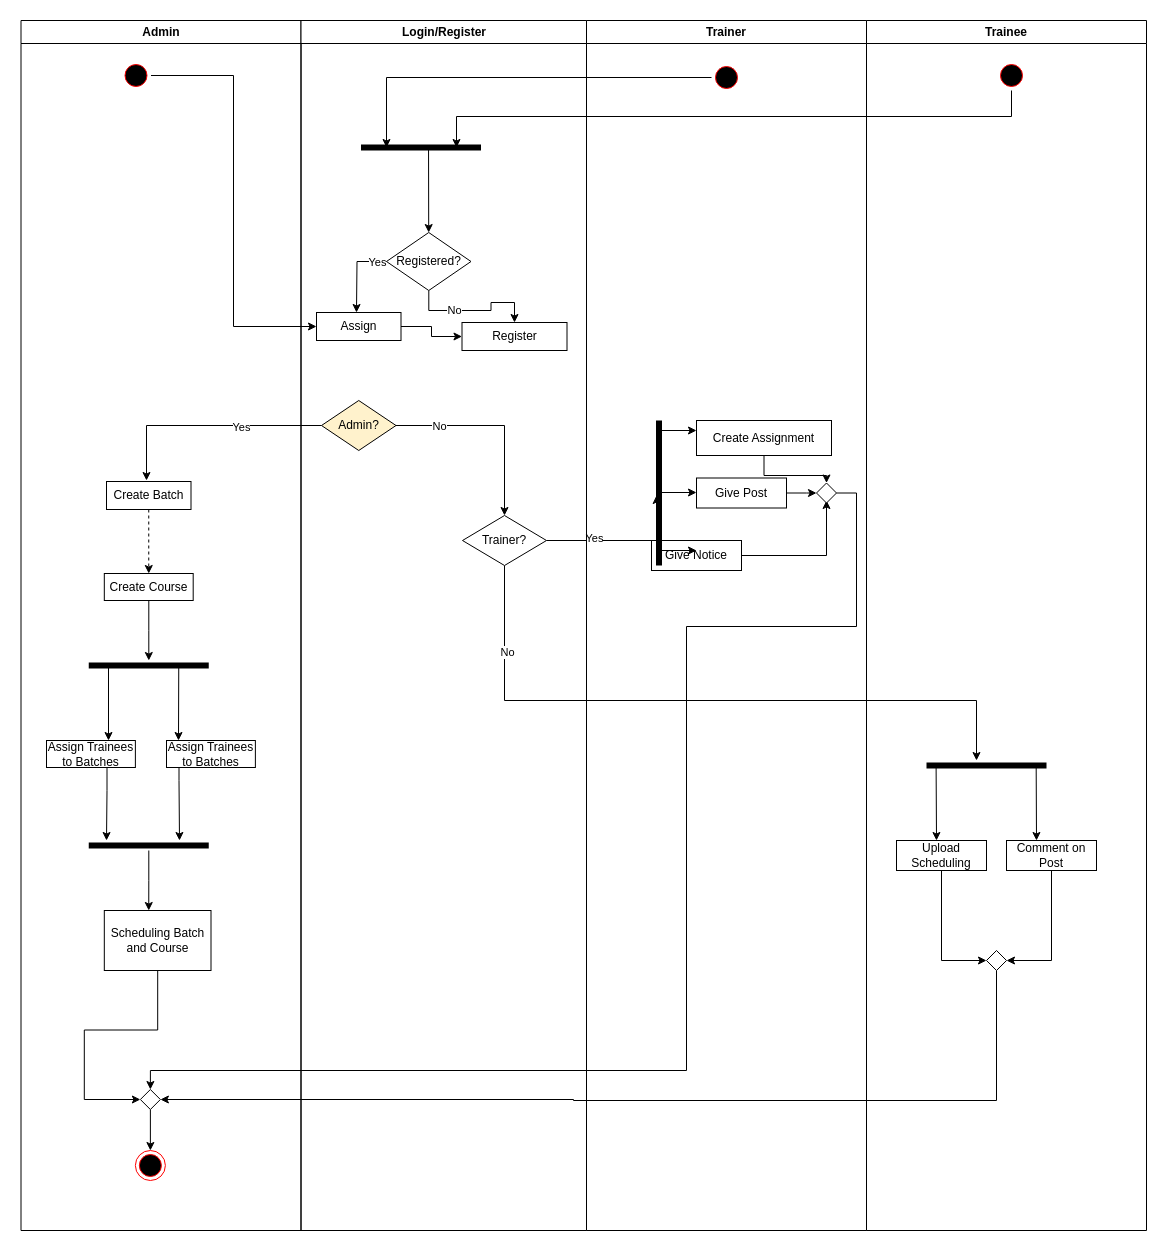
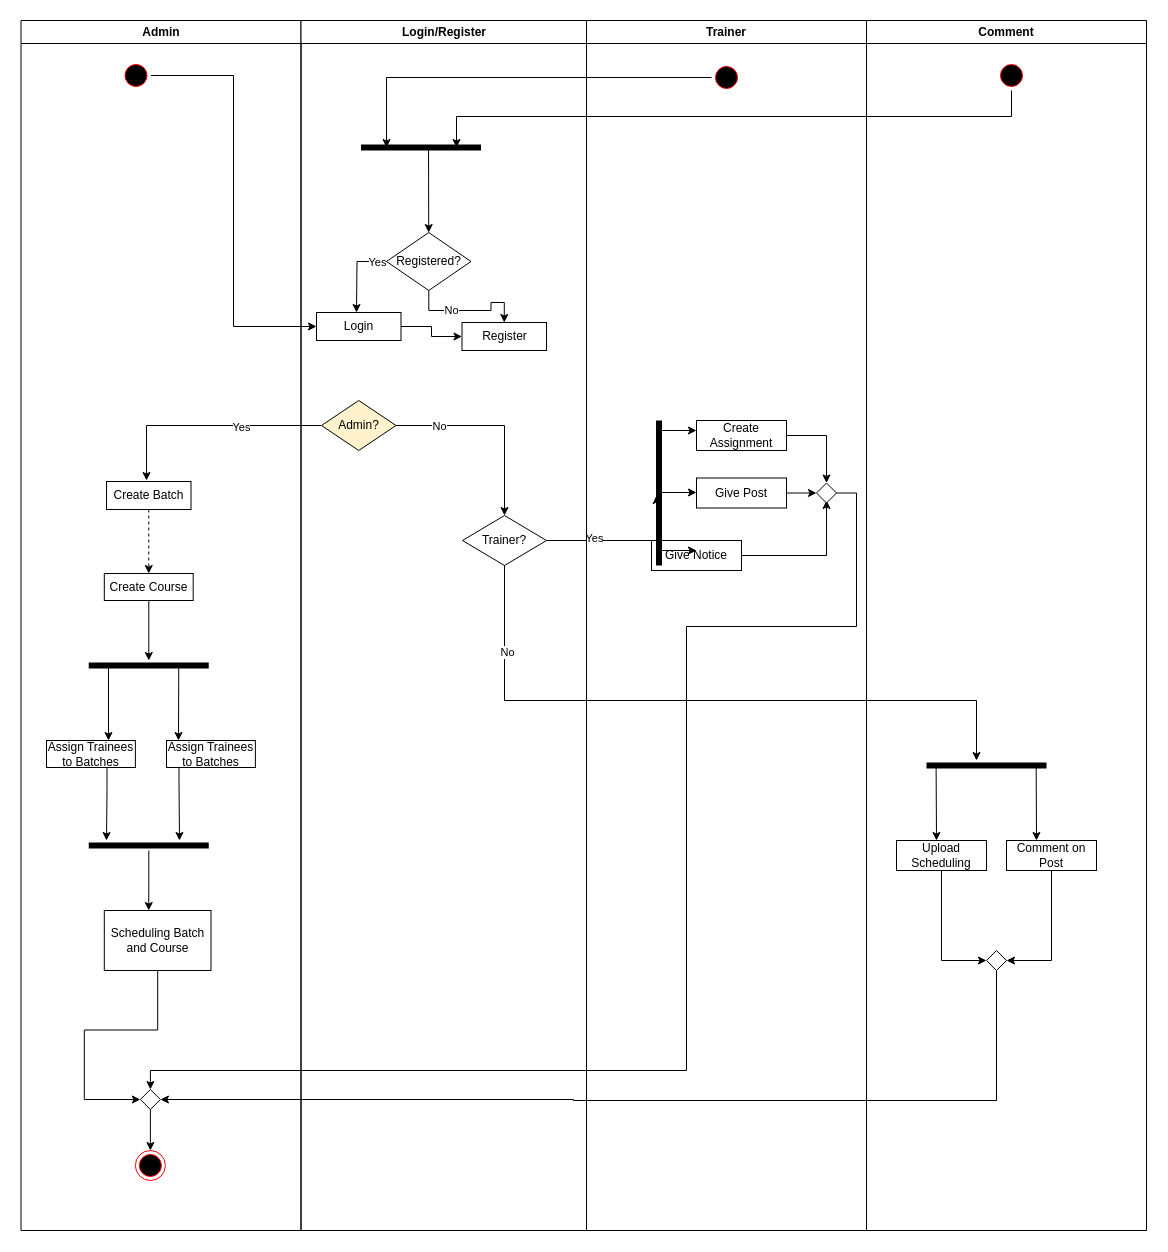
  <mxCell id="0" />
  <mxCell id="1" parent="0" />
  <mxCell id="2" value="Admin" style="swimlane;whiteSpace=wrap" vertex="1" parent="1"><mxGeometry x="20.5" y="20" width="280" height="1210" as="geometry" /></mxCell>
  <mxCell id="3" value="" style="ellipse;shape=startState;fillColor=#000000;strokeColor=#ff0000;" vertex="1" parent="2"><mxGeometry x="100" y="40" width="30" height="30" as="geometry" /></mxCell>
  <mxCell id="4" value="" style="edgeStyle=orthogonalEdgeStyle;rounded=0;orthogonalLoop=1;jettySize=auto;html=1;dashed=1;" edge="1" parent="2" source="5" target="7"><mxGeometry relative="1" as="geometry" /></mxCell>
  <mxCell id="5" value="Create Batch" style="whiteSpace=wrap;html=1;fillColor=none;strokeColor=#000000;" vertex="1" parent="2"><mxGeometry x="85.5" y="461" width="84.5" height="28" as="geometry" /></mxCell>
  <mxCell id="6" style="edgeStyle=orthogonalEdgeStyle;rounded=0;orthogonalLoop=1;jettySize=auto;html=1;" edge="1" parent="2" source="7" target="8"><mxGeometry relative="1" as="geometry" /></mxCell>
  <mxCell id="7" value="Create Course" style="whiteSpace=wrap;html=1;fillColor=none;strokeColor=#000000;" vertex="1" parent="2"><mxGeometry x="83.31" y="553" width="88.88" height="27" as="geometry" /></mxCell>
  <mxCell id="8" value="" style="shape=line;html=1;strokeWidth=6;strokeColor=#000000;" vertex="1" parent="2"><mxGeometry x="67.75" y="640" width="120" height="10" as="geometry" /></mxCell>
  <mxCell id="9" value="" style="endArrow=classic;html=1;rounded=0;" edge="1" parent="2"><mxGeometry width="50" height="50" relative="1" as="geometry"><mxPoint x="87.5" y="645" as="sourcePoint" /><mxPoint x="87.5" y="720" as="targetPoint" /></mxGeometry></mxCell>
  <mxCell id="10" value="" style="endArrow=classic;html=1;rounded=0;exitX=0.75;exitY=0.5;exitDx=0;exitDy=0;exitPerimeter=0;" edge="1" parent="2" source="8"><mxGeometry width="50" height="50" relative="1" as="geometry"><mxPoint x="155.5" y="650" as="sourcePoint" /><mxPoint x="157.5" y="720" as="targetPoint" /></mxGeometry></mxCell>
  <mxCell id="11" style="edgeStyle=orthogonalEdgeStyle;rounded=0;orthogonalLoop=1;jettySize=auto;html=1;entryX=0.148;entryY=0;entryDx=0;entryDy=0;entryPerimeter=0;" edge="1" parent="2" source="12" target="16"><mxGeometry relative="1" as="geometry"><Array as="points"><mxPoint x="86" y="770" /><mxPoint x="86" y="770" /></Array></mxGeometry></mxCell>
  <mxCell id="12" value="Assign Trainees to Batches" style="whiteSpace=wrap;html=1;fillColor=none;strokeColor=#000000;" vertex="1" parent="2"><mxGeometry x="25.5" y="720" width="88.88" height="27" as="geometry" /></mxCell>
  <mxCell id="13" style="edgeStyle=orthogonalEdgeStyle;rounded=0;orthogonalLoop=1;jettySize=auto;html=1;" edge="1" parent="2" source="14"><mxGeometry relative="1" as="geometry"><mxPoint x="158.5" y="820" as="targetPoint" /><Array as="points"><mxPoint x="158" y="760" /><mxPoint x="158" y="760" /></Array></mxGeometry></mxCell>
  <mxCell id="14" value="Assign Trainees to Batches" style="whiteSpace=wrap;html=1;fillColor=none;strokeColor=#000000;" vertex="1" parent="2"><mxGeometry x="145.5" y="720" width="88.88" height="27" as="geometry" /></mxCell>
  <mxCell id="15" style="edgeStyle=orthogonalEdgeStyle;rounded=0;orthogonalLoop=1;jettySize=auto;html=1;" edge="1" parent="2" source="16"><mxGeometry relative="1" as="geometry"><mxPoint x="127.75" y="890" as="targetPoint" /></mxGeometry></mxCell>
  <mxCell id="16" value="" style="shape=line;html=1;strokeWidth=6;strokeColor=#000000;" vertex="1" parent="2"><mxGeometry x="67.75" y="820" width="120" height="10" as="geometry" /></mxCell>
  <mxCell id="17" style="edgeStyle=orthogonalEdgeStyle;rounded=0;orthogonalLoop=1;jettySize=auto;html=1;entryX=0;entryY=0.5;entryDx=0;entryDy=0;" edge="1" parent="2" source="18" target="21"><mxGeometry relative="1" as="geometry" /></mxCell>
  <mxCell id="18" value="Scheduling Batch and Course" style="whiteSpace=wrap;html=1;fillColor=none;strokeColor=#000000;" vertex="1" parent="2"><mxGeometry x="83.31" y="890" width="106.69" height="60" as="geometry" /></mxCell>
  <mxCell id="19" value="" style="ellipse;shape=endState;fillColor=#000000;strokeColor=#ff0000" vertex="1" parent="2"><mxGeometry x="114.38" y="1130" width="30" height="30" as="geometry" /></mxCell>
  <mxCell id="20" style="edgeStyle=orthogonalEdgeStyle;rounded=0;orthogonalLoop=1;jettySize=auto;html=1;entryX=0.5;entryY=0;entryDx=0;entryDy=0;" edge="1" parent="2" source="21" target="19"><mxGeometry relative="1" as="geometry" /></mxCell>
  <mxCell id="21" value="" style="rhombus;whiteSpace=wrap;html=1;" vertex="1" parent="2"><mxGeometry x="119.38" y="1069" width="20" height="20" as="geometry" /></mxCell>
  <mxCell id="22" value="Login/Register" style="swimlane;whiteSpace=wrap" vertex="1" parent="1"><mxGeometry x="300.5" y="20" width="285.5" height="1210" as="geometry" /></mxCell>
- <mxCell id="23" value="Register" style="whiteSpace=wrap;html=1;fillColor=none;strokeColor=#000000;" vertex="1" parent="22"><mxGeometry x="161" y="302" width="105" height="28" as="geometry" /></mxCell>
+ <mxCell id="23" value="Register" style="whiteSpace=wrap;html=1;fillColor=none;strokeColor=#000000;" vertex="1" parent="22"><mxGeometry x="161" y="302" width="84.5" height="28" as="geometry" /></mxCell>
  <mxCell id="24" style="edgeStyle=orthogonalEdgeStyle;rounded=0;orthogonalLoop=1;jettySize=auto;html=1;" edge="1" parent="22" source="28"><mxGeometry relative="1" as="geometry"><mxPoint x="55.5" y="292" as="targetPoint" /></mxGeometry></mxCell>
  <mxCell id="25" value="Yes" style="edgeLabel;html=1;align=center;verticalAlign=middle;resizable=0;points=[];" connectable="0" vertex="1" parent="24"><mxGeometry x="-0.757" relative="1" as="geometry"><mxPoint as="offset" /></mxGeometry></mxCell>
  <mxCell id="26" style="edgeStyle=orthogonalEdgeStyle;rounded=0;orthogonalLoop=1;jettySize=auto;html=1;entryX=0.5;entryY=0;entryDx=0;entryDy=0;" edge="1" parent="22" source="28" target="23"><mxGeometry relative="1" as="geometry" /></mxCell>
  <mxCell id="27" value="No" style="edgeLabel;html=1;align=center;verticalAlign=middle;resizable=0;points=[];" connectable="0" vertex="1" parent="26"><mxGeometry x="-0.324" y="1" relative="1" as="geometry"><mxPoint as="offset" /></mxGeometry></mxCell>
  <mxCell id="28" value="Registered?" style="rhombus;whiteSpace=wrap;html=1;" vertex="1" parent="22"><mxGeometry x="85.5" y="212" width="84.5" height="58" as="geometry" /></mxCell>
  <mxCell id="29" value="" style="shape=line;html=1;strokeWidth=6;strokeColor=#000000;" vertex="1" parent="22"><mxGeometry x="60" y="122" width="120" height="10" as="geometry" /></mxCell>
  <mxCell id="30" style="edgeStyle=orthogonalEdgeStyle;rounded=0;orthogonalLoop=1;jettySize=auto;html=1;" edge="1" parent="22" source="31" target="23"><mxGeometry relative="1" as="geometry" /></mxCell>
- <mxCell id="31" value="Assign" style="whiteSpace=wrap;html=1;fillColor=none;strokeColor=#000000;" vertex="1" parent="22"><mxGeometry x="15.5" y="292" width="84.5" height="28" as="geometry" /></mxCell>
+ <mxCell id="31" value="Login" style="whiteSpace=wrap;html=1;fillColor=none;strokeColor=#000000;" vertex="1" parent="22"><mxGeometry x="15.5" y="292" width="84.5" height="28" as="geometry" /></mxCell>
  <mxCell id="32" style="edgeStyle=orthogonalEdgeStyle;rounded=0;orthogonalLoop=1;jettySize=auto;html=1;" edge="1" parent="22" source="36"><mxGeometry relative="1" as="geometry"><mxPoint x="-154.5" y="460" as="targetPoint" /><Array as="points"><mxPoint x="-154" y="405" /><mxPoint x="-154" y="460" /></Array></mxGeometry></mxCell>
  <mxCell id="33" value="Yes" style="edgeLabel;html=1;align=center;verticalAlign=middle;resizable=0;points=[];" connectable="0" vertex="1" parent="32"><mxGeometry x="-0.293" y="1" relative="1" as="geometry"><mxPoint as="offset" /></mxGeometry></mxCell>
  <mxCell id="34" style="edgeStyle=orthogonalEdgeStyle;rounded=0;orthogonalLoop=1;jettySize=auto;html=1;entryX=0.5;entryY=0;entryDx=0;entryDy=0;" edge="1" parent="22" source="36" target="41"><mxGeometry relative="1" as="geometry"><mxPoint x="205.5" y="440" as="targetPoint" /></mxGeometry></mxCell>
  <mxCell id="35" value="No" style="edgeLabel;html=1;align=center;verticalAlign=middle;resizable=0;points=[];" connectable="0" vertex="1" parent="34"><mxGeometry x="-0.564" relative="1" as="geometry"><mxPoint as="offset" /></mxGeometry></mxCell>
  <mxCell id="36" value="Admin?" style="rhombus;whiteSpace=wrap;html=1;fillColor=#fff2cc;" vertex="1" parent="22"><mxGeometry x="20.5" y="380" width="74.5" height="50" as="geometry" /></mxCell>
  <mxCell id="37" style="edgeStyle=orthogonalEdgeStyle;rounded=0;orthogonalLoop=1;jettySize=auto;html=1;" edge="1" parent="22" source="41"><mxGeometry relative="1" as="geometry"><mxPoint x="355.5" y="475" as="targetPoint" /></mxGeometry></mxCell>
  <mxCell id="38" value="Yes" style="edgeLabel;html=1;align=center;verticalAlign=middle;resizable=0;points=[];" connectable="0" vertex="1" parent="37"><mxGeometry x="-0.39" y="3" relative="1" as="geometry"><mxPoint as="offset" /></mxGeometry></mxCell>
  <mxCell id="39" style="edgeStyle=orthogonalEdgeStyle;rounded=0;orthogonalLoop=1;jettySize=auto;html=1;" edge="1" parent="22" source="41"><mxGeometry relative="1" as="geometry"><mxPoint x="675.5" y="740" as="targetPoint" /><Array as="points"><mxPoint x="204" y="680" /><mxPoint x="676" y="680" /></Array></mxGeometry></mxCell>
  <mxCell id="40" value="No" style="edgeLabel;html=1;align=center;verticalAlign=middle;resizable=0;points=[];" connectable="0" vertex="1" parent="39"><mxGeometry x="-0.742" y="2" relative="1" as="geometry"><mxPoint as="offset" /></mxGeometry></mxCell>
  <mxCell id="41" value="Trainer?" style="rhombus;whiteSpace=wrap;html=1;" vertex="1" parent="22"><mxGeometry x="161.5" y="495" width="84" height="50" as="geometry" /></mxCell>
  <mxCell id="42" value="" style="endArrow=classic;html=1;rounded=0;exitX=0.563;exitY=0.7;exitDx=0;exitDy=0;exitPerimeter=0;" edge="1" parent="22" source="29" target="28"><mxGeometry width="50" height="50" relative="1" as="geometry"><mxPoint x="115.5" y="130" as="sourcePoint" /><mxPoint x="275.5" y="310" as="targetPoint" /></mxGeometry></mxCell>
  <mxCell id="43" value="Trainer" style="swimlane;whiteSpace=wrap" vertex="1" parent="1"><mxGeometry x="586" y="20" width="280" height="1210" as="geometry" /></mxCell>
  <mxCell id="44" value="" style="ellipse;shape=startState;fillColor=#000000;strokeColor=#ff0000;" vertex="1" parent="43"><mxGeometry x="125" y="42" width="30" height="30" as="geometry" /></mxCell>
  <mxCell id="45" value="" style="shape=line;html=1;strokeWidth=6;strokeColor=#000000;rotation=-90;" vertex="1" parent="43"><mxGeometry y="467.5" width="145" height="10" as="geometry" /></mxCell>
  <mxCell id="46" value="" style="endArrow=classic;html=1;rounded=0;" edge="1" parent="43"><mxGeometry width="50" height="50" relative="1" as="geometry"><mxPoint x="70" y="410" as="sourcePoint" /><mxPoint x="110" y="410" as="targetPoint" /></mxGeometry></mxCell>
  <mxCell id="47" value="" style="endArrow=classic;html=1;rounded=0;" edge="1" parent="43"><mxGeometry width="50" height="50" relative="1" as="geometry"><mxPoint x="70" y="472" as="sourcePoint" /><mxPoint x="110" y="472" as="targetPoint" /></mxGeometry></mxCell>
  <mxCell id="48" value="" style="endArrow=classic;html=1;rounded=0;" edge="1" parent="43"><mxGeometry width="50" height="50" relative="1" as="geometry"><mxPoint x="70" y="530" as="sourcePoint" /><mxPoint x="110" y="530" as="targetPoint" /></mxGeometry></mxCell>
  <mxCell id="49" style="edgeStyle=orthogonalEdgeStyle;rounded=0;orthogonalLoop=1;jettySize=auto;html=1;entryX=0.5;entryY=0;entryDx=0;entryDy=0;" edge="1" parent="43" source="50" target="55"><mxGeometry relative="1" as="geometry"><mxPoint x="240" y="460" as="targetPoint" /></mxGeometry></mxCell>
- <mxCell id="50" value="Create Assignment" style="whiteSpace=wrap;html=1;fillColor=none;strokeColor=#000000;" vertex="1" parent="43"><mxGeometry x="110" y="400" width="135" height="35" as="geometry" /></mxCell>
+ <mxCell id="50" value="Create Assignment" style="whiteSpace=wrap;html=1;fillColor=none;strokeColor=#000000;" vertex="1" parent="43"><mxGeometry x="110" y="400" width="90" height="30" as="geometry" /></mxCell>
  <mxCell id="51" style="edgeStyle=orthogonalEdgeStyle;rounded=0;orthogonalLoop=1;jettySize=auto;html=1;" edge="1" parent="43" source="52"><mxGeometry relative="1" as="geometry"><mxPoint x="230" y="472.5" as="targetPoint" /></mxGeometry></mxCell>
  <mxCell id="52" value="Give Post" style="whiteSpace=wrap;html=1;fillColor=none;strokeColor=#000000;" vertex="1" parent="43"><mxGeometry x="110" y="457.5" width="90" height="30" as="geometry" /></mxCell>
  <mxCell id="53" style="edgeStyle=orthogonalEdgeStyle;rounded=0;orthogonalLoop=1;jettySize=auto;html=1;entryX=0.5;entryY=0.875;entryDx=0;entryDy=0;entryPerimeter=0;" edge="1" parent="43" source="54" target="55"><mxGeometry relative="1" as="geometry"><mxPoint x="240" y="490" as="targetPoint" /></mxGeometry></mxCell>
  <mxCell id="54" value="Give Notice" style="whiteSpace=wrap;html=1;fillColor=none;strokeColor=#000000;" vertex="1" parent="43"><mxGeometry x="65" y="520" width="90" height="30" as="geometry" /></mxCell>
  <mxCell id="55" value="" style="rhombus;whiteSpace=wrap;html=1;" vertex="1" parent="43"><mxGeometry x="230" y="462.5" width="20" height="20" as="geometry" /></mxCell>
- <mxCell id="56" value="Trainee" style="swimlane;whiteSpace=wrap" vertex="1" parent="1"><mxGeometry x="866" y="20" width="280" height="1210" as="geometry" /></mxCell>
+ <mxCell id="56" value="Comment" style="swimlane;whiteSpace=wrap" vertex="1" parent="1"><mxGeometry x="866" y="20" width="280" height="1210" as="geometry" /></mxCell>
  <mxCell id="57" value="" style="ellipse;shape=startState;fillColor=#000000;strokeColor=#ff0000;" vertex="1" parent="56"><mxGeometry x="130" y="40" width="30" height="30" as="geometry" /></mxCell>
  <mxCell id="58" value="" style="shape=line;html=1;strokeWidth=6;strokeColor=#000000;" vertex="1" parent="56"><mxGeometry x="60" y="740" width="120" height="10" as="geometry" /></mxCell>
  <mxCell id="59" value="" style="endArrow=classic;html=1;rounded=0;exitX=0.08;exitY=0.54;exitDx=0;exitDy=0;exitPerimeter=0;" edge="1" parent="56" source="58"><mxGeometry width="50" height="50" relative="1" as="geometry"><mxPoint x="70" y="750" as="sourcePoint" /><mxPoint x="70" y="820" as="targetPoint" /></mxGeometry></mxCell>
  <mxCell id="60" value="" style="endArrow=classic;html=1;rounded=0;exitX=0.914;exitY=0.633;exitDx=0;exitDy=0;exitPerimeter=0;" edge="1" parent="56" source="58"><mxGeometry width="50" height="50" relative="1" as="geometry"><mxPoint x="170.04" y="750" as="sourcePoint" /><mxPoint x="170" y="820" as="targetPoint" /></mxGeometry></mxCell>
  <mxCell id="61" value="Upload Scheduling" style="whiteSpace=wrap;html=1;fillColor=none;strokeColor=#000000;" vertex="1" parent="56"><mxGeometry x="30" y="820" width="90" height="30" as="geometry" /></mxCell>
  <mxCell id="62" value="Comment on Post" style="whiteSpace=wrap;html=1;fillColor=none;strokeColor=#000000;" vertex="1" parent="56"><mxGeometry x="140" y="820" width="90" height="30" as="geometry" /></mxCell>
  <mxCell id="63" style="edgeStyle=orthogonalEdgeStyle;rounded=0;orthogonalLoop=1;jettySize=auto;html=1;" edge="1" parent="1" source="44"><mxGeometry relative="1" as="geometry"><mxPoint x="386" y="147" as="targetPoint" /><Array as="points"><mxPoint x="386" y="77" /><mxPoint x="386" y="147" /></Array></mxGeometry></mxCell>
  <mxCell id="64" style="edgeStyle=orthogonalEdgeStyle;rounded=0;orthogonalLoop=1;jettySize=auto;html=1;exitX=0.5;exitY=1;exitDx=0;exitDy=0;" edge="1" parent="1" source="57"><mxGeometry relative="1" as="geometry"><mxPoint x="1016" y="71" as="sourcePoint" /><mxPoint x="456" y="147" as="targetPoint" /><Array as="points"><mxPoint x="1011" y="116" /><mxPoint x="456" y="116" /><mxPoint x="456" y="147" /></Array></mxGeometry></mxCell>
  <mxCell id="65" style="edgeStyle=orthogonalEdgeStyle;rounded=0;orthogonalLoop=1;jettySize=auto;html=1;" edge="1" parent="1" source="3"><mxGeometry relative="1" as="geometry"><mxPoint x="316" y="326" as="targetPoint" /><Array as="points"><mxPoint x="233" y="75" /><mxPoint x="233" y="326" /><mxPoint x="316" y="326" /></Array></mxGeometry></mxCell>
  <mxCell id="66" style="edgeStyle=orthogonalEdgeStyle;rounded=0;orthogonalLoop=1;jettySize=auto;html=1;entryX=0.5;entryY=0;entryDx=0;entryDy=0;" edge="1" parent="1" source="55" target="21"><mxGeometry relative="1" as="geometry"><mxPoint x="686" y="840" as="targetPoint" /><Array as="points"><mxPoint x="856" y="493" /><mxPoint x="856" y="626" /><mxPoint x="686" y="626" /><mxPoint x="686" y="1070" /><mxPoint x="150" y="1070" /></Array></mxGeometry></mxCell>
  <mxCell id="67" style="edgeStyle=orthogonalEdgeStyle;rounded=0;orthogonalLoop=1;jettySize=auto;html=1;entryX=1;entryY=0.5;entryDx=0;entryDy=0;" edge="1" parent="1" source="68" target="21"><mxGeometry relative="1" as="geometry"><Array as="points"><mxPoint x="996" y="1100" /><mxPoint x="573" y="1100" /><mxPoint x="573" y="1099" /></Array></mxGeometry></mxCell>
  <mxCell id="68" value="" style="rhombus;whiteSpace=wrap;html=1;" vertex="1" parent="1"><mxGeometry x="986" y="950" width="20" height="20" as="geometry" /></mxCell>
  <mxCell id="69" style="edgeStyle=orthogonalEdgeStyle;rounded=0;orthogonalLoop=1;jettySize=auto;html=1;entryX=0;entryY=0.5;entryDx=0;entryDy=0;" edge="1" parent="1" source="61" target="68"><mxGeometry relative="1" as="geometry" /></mxCell>
  <mxCell id="70" style="edgeStyle=orthogonalEdgeStyle;rounded=0;orthogonalLoop=1;jettySize=auto;html=1;entryX=1;entryY=0.5;entryDx=0;entryDy=0;" edge="1" parent="1" source="62" target="68"><mxGeometry relative="1" as="geometry" /></mxCell>
